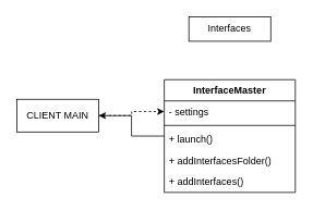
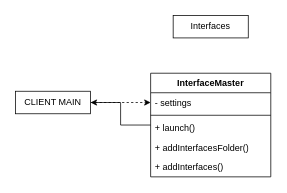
  <mxCell id="0" />
  <mxCell id="1" parent="0" />
  <mxCell id="2" style="edgeStyle=orthogonalEdgeStyle;rounded=0;orthogonalLoop=1;jettySize=auto;html=1;entryX=0;entryY=0.5;entryDx=0;entryDy=0;dashed=1;" edge="1" parent="1" source="3" target="7"><mxGeometry relative="1" as="geometry" /></mxCell>
- <mxCell id="3" value="CLIENT MAIN" style="rounded=0;whiteSpace=wrap;html=1;" vertex="1" parent="1"><mxGeometry x="20" y="121" width="100" height="40" as="geometry" /></mxCell>
+ <mxCell id="3" value="CLIENT MAIN" style="rounded=0;whiteSpace=wrap;html=1;" vertex="1" parent="1"><mxGeometry x="20" y="121" width="100" height="30" as="geometry" /></mxCell>
  <mxCell id="4" value="Interfaces" style="rounded=0;whiteSpace=wrap;html=1;" vertex="1" parent="1"><mxGeometry x="230" y="20" width="100" height="30" as="geometry" /></mxCell>
  <mxCell id="5" style="edgeStyle=orthogonalEdgeStyle;rounded=0;orthogonalLoop=1;jettySize=auto;html=1;" edge="1" parent="1" source="6" target="3"><mxGeometry relative="1" as="geometry" /></mxCell>
  <mxCell id="6" value="InterfaceMaster" style="swimlane;fontStyle=1;align=center;verticalAlign=top;childLayout=stackLayout;horizontal=1;startSize=26;horizontalStack=0;resizeParent=1;resizeParentMax=0;resizeLast=0;collapsible=1;marginBottom=0;whiteSpace=wrap;html=1;" vertex="1" parent="1"><mxGeometry x="200" y="97" width="160" height="138" as="geometry" /></mxCell>
  <mxCell id="7" value="- settings" style="text;strokeColor=none;fillColor=none;align=left;verticalAlign=top;spacingLeft=4;spacingRight=4;overflow=hidden;rotatable=0;points=[[0,0.5],[1,0.5]];portConstraint=eastwest;whiteSpace=wrap;html=1;" vertex="1" parent="6"><mxGeometry y="26" width="160" height="26" as="geometry" /></mxCell>
  <mxCell id="8" value="" style="line;strokeWidth=1;fillColor=none;align=left;verticalAlign=middle;spacingTop=-1;spacingLeft=3;spacingRight=3;rotatable=0;labelPosition=right;points=[];portConstraint=eastwest;strokeColor=inherit;" vertex="1" parent="6"><mxGeometry y="52" width="160" height="8" as="geometry" /></mxCell>
  <mxCell id="9" value="+ launch()" style="text;strokeColor=none;fillColor=none;align=left;verticalAlign=top;spacingLeft=4;spacingRight=4;overflow=hidden;rotatable=0;points=[[0,0.5],[1,0.5]];portConstraint=eastwest;whiteSpace=wrap;html=1;" vertex="1" parent="6"><mxGeometry y="60" width="160" height="26" as="geometry" /></mxCell>
  <mxCell id="10" value="+ addInterfacesFolder()" style="text;strokeColor=none;fillColor=none;align=left;verticalAlign=top;spacingLeft=4;spacingRight=4;overflow=hidden;rotatable=0;points=[[0,0.5],[1,0.5]];portConstraint=eastwest;whiteSpace=wrap;html=1;" vertex="1" parent="6"><mxGeometry y="86" width="160" height="26" as="geometry" /></mxCell>
  <mxCell id="11" value="+ addInterfaces()" style="text;strokeColor=none;fillColor=none;align=left;verticalAlign=top;spacingLeft=4;spacingRight=4;overflow=hidden;rotatable=0;points=[[0,0.5],[1,0.5]];portConstraint=eastwest;whiteSpace=wrap;html=1;" vertex="1" parent="6"><mxGeometry y="112" width="160" height="26" as="geometry" /></mxCell>
